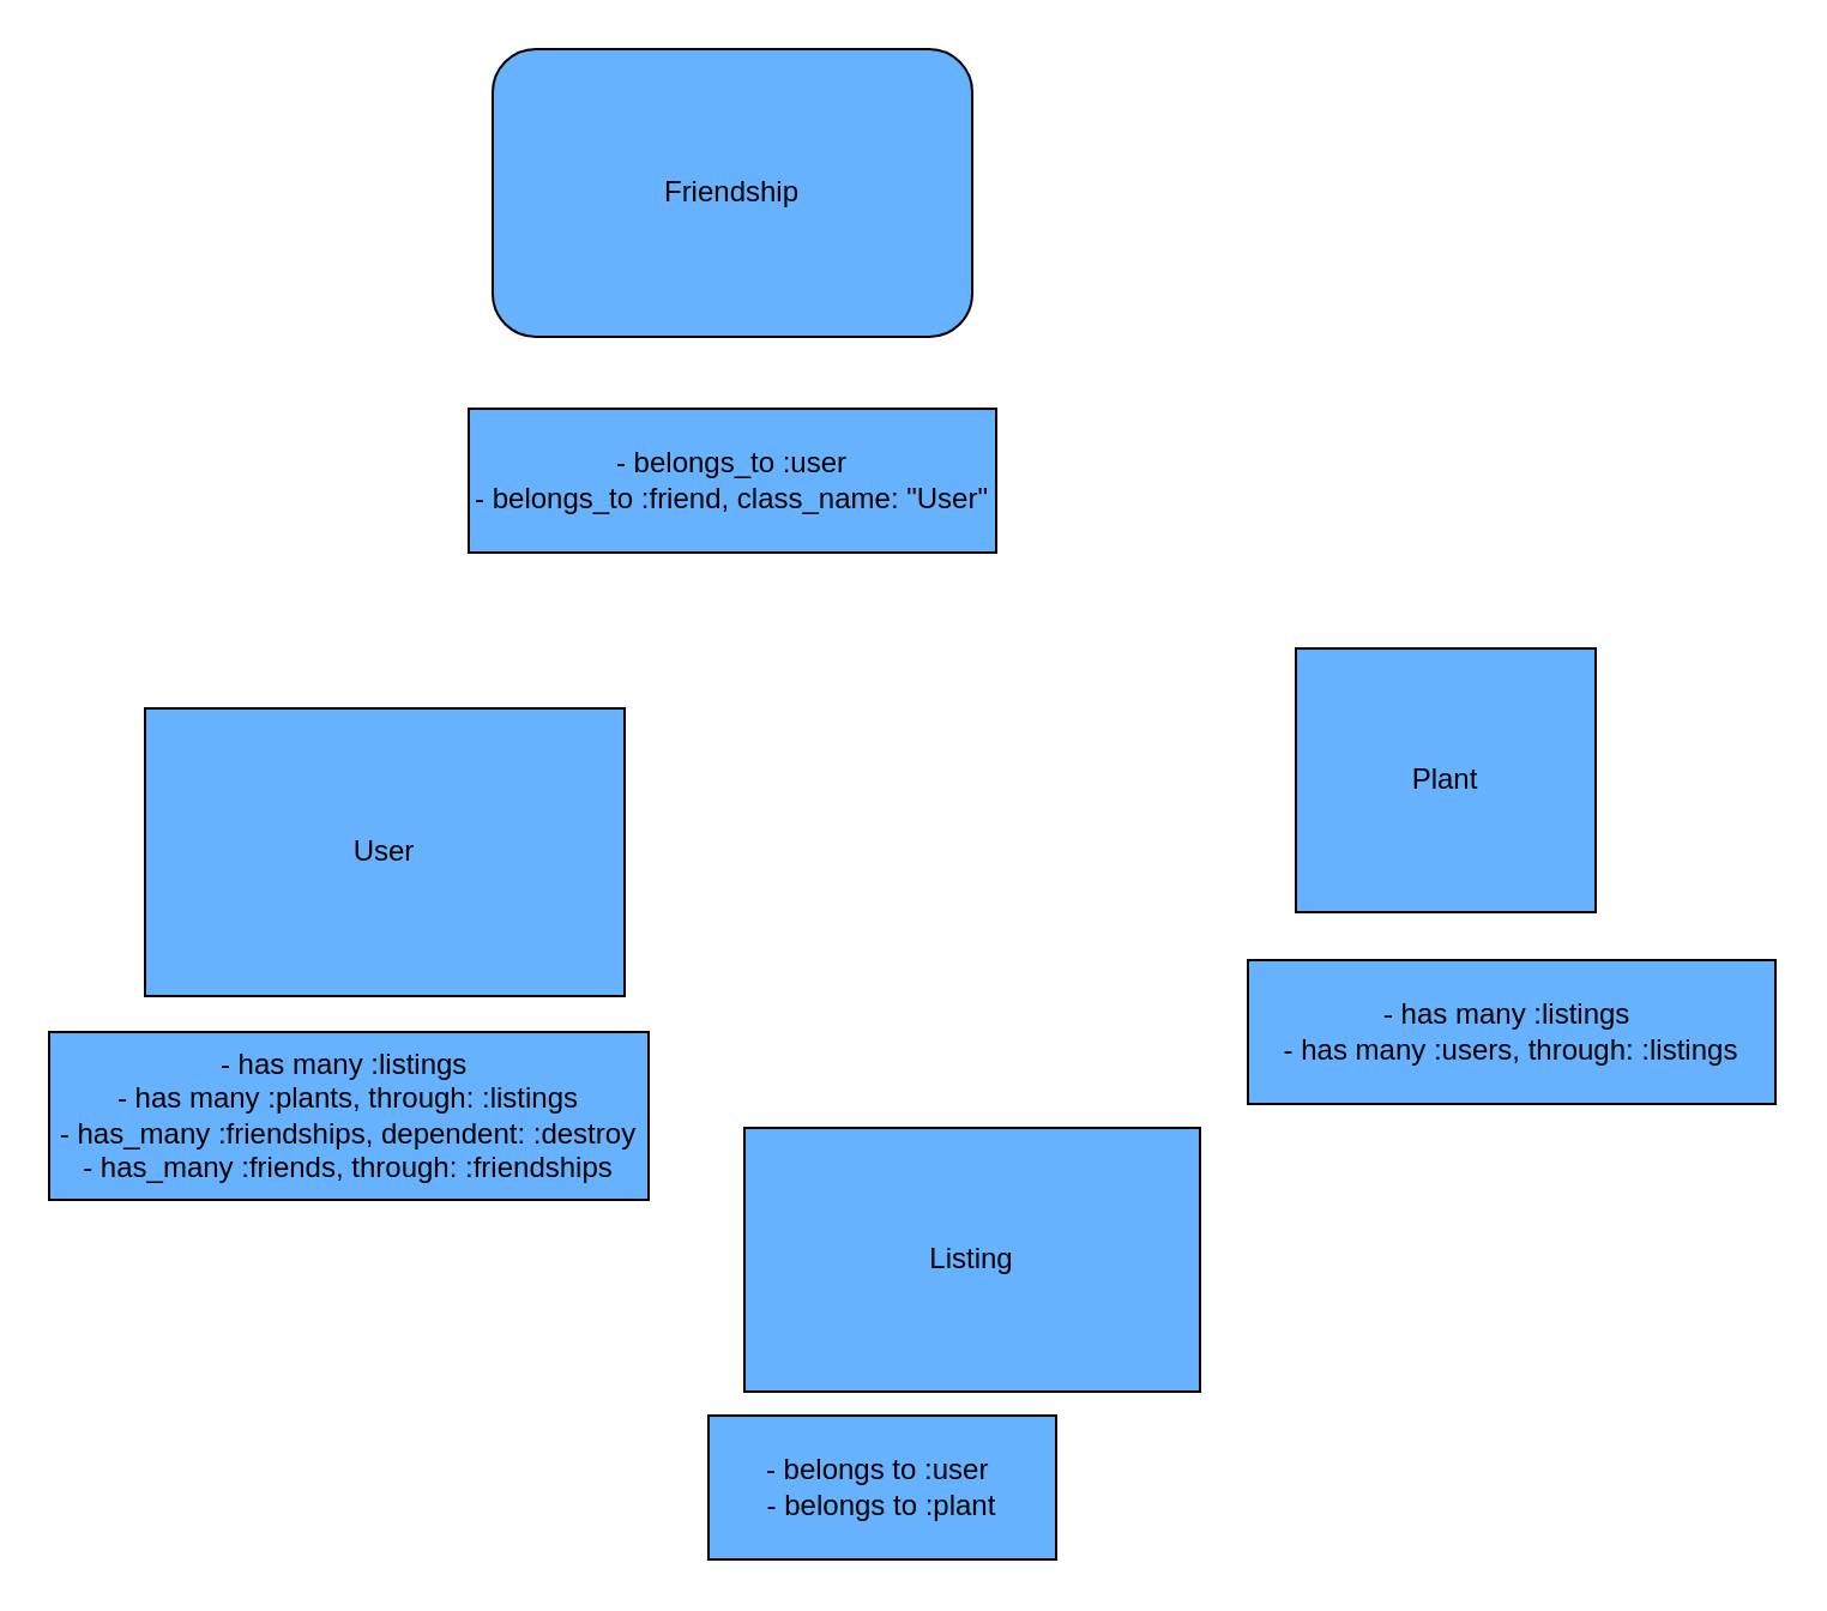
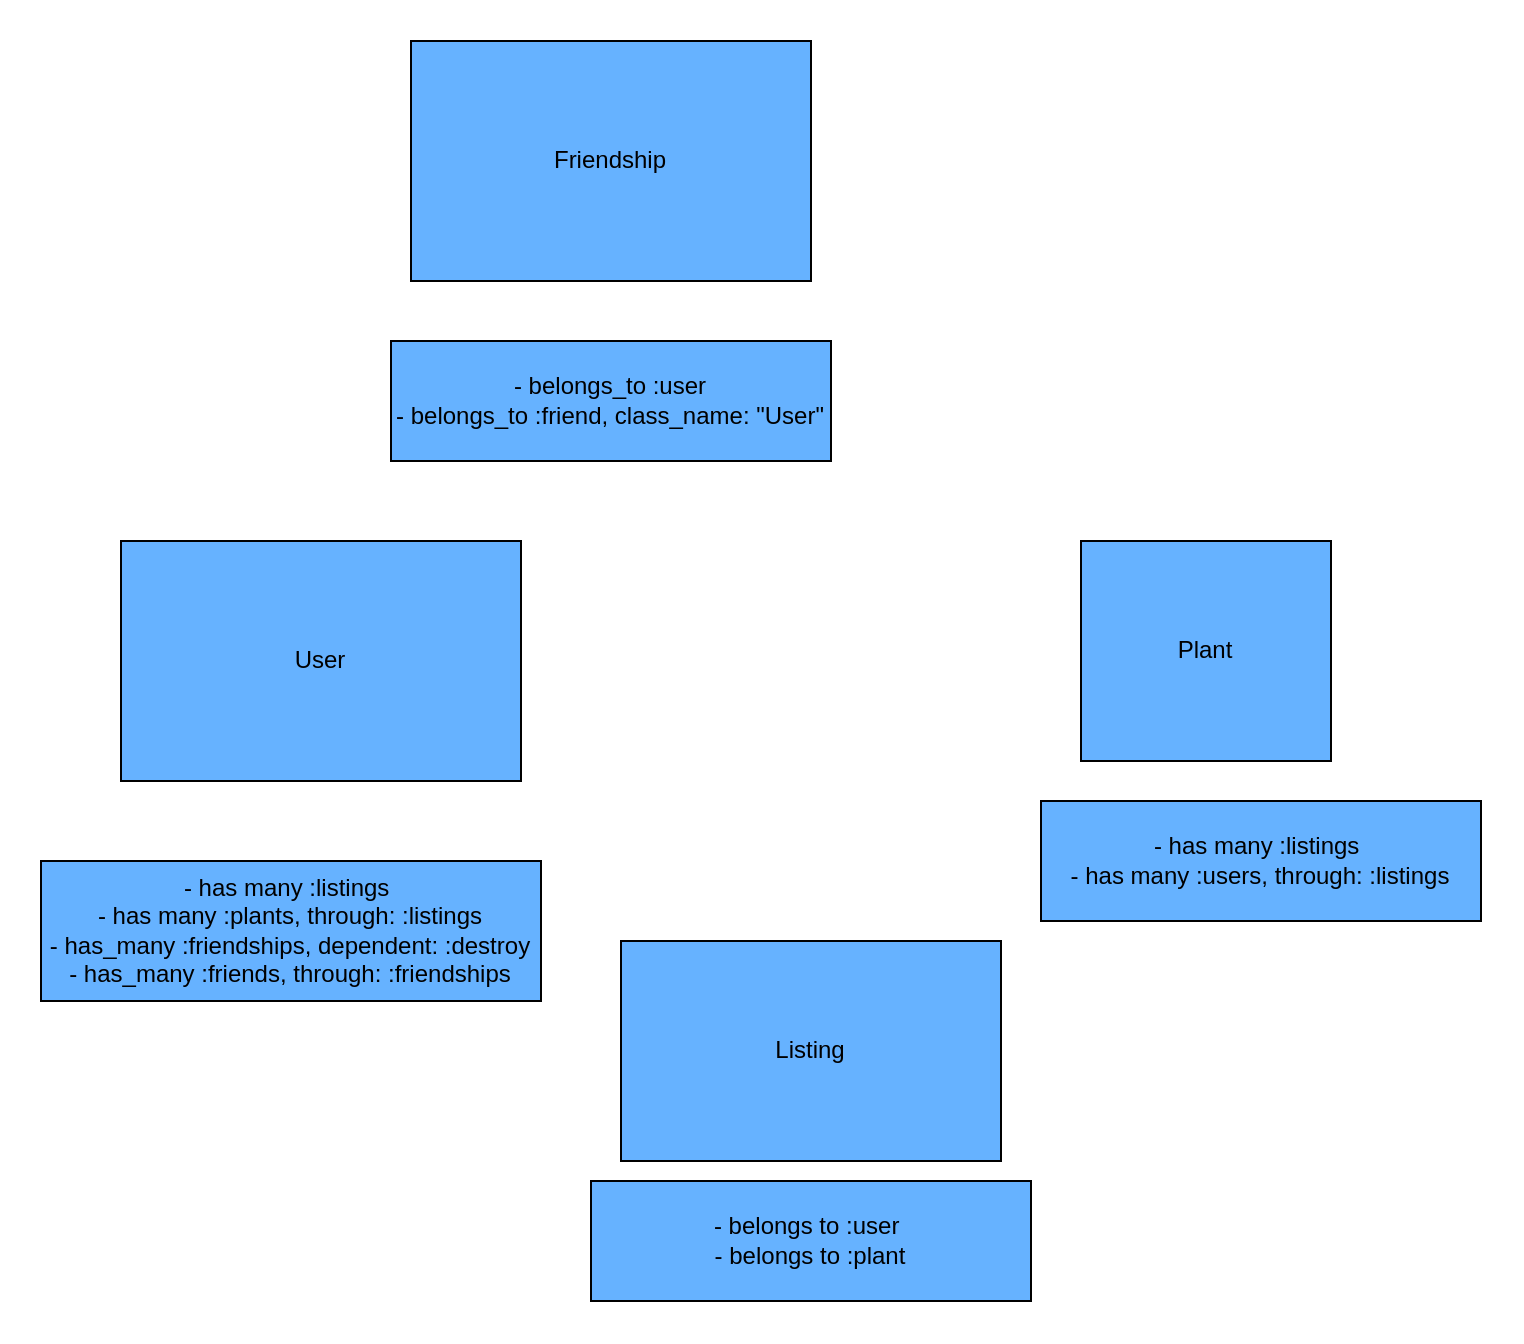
  <mxCell id="0" />
  <mxCell id="1" parent="0" />
- <mxCell id="2" value="User" style="whiteSpace=wrap;html=1;fillColor=#66B2FF;" parent="1" vertex="1"><mxGeometry x="60" y="295" width="200" height="120" as="geometry" /></mxCell>
+ <mxCell id="2" value="User" style="whiteSpace=wrap;html=1;fillColor=#66B2FF;" parent="1" vertex="1"><mxGeometry x="60" y="270" width="200" height="120" as="geometry" /></mxCell>
  <mxCell id="3" value="Plant" style="whiteSpace=wrap;html=1;fillColor=#66B2FF;" parent="1" vertex="1"><mxGeometry x="540" y="270" width="125" height="110" as="geometry" /></mxCell>
  <mxCell id="4" value="Listing" style="whiteSpace=wrap;html=1;fillColor=#66B2FF;" parent="1" vertex="1"><mxGeometry x="310" y="470" width="190" height="110" as="geometry" /></mxCell>
  <mxCell id="5" value="&lt;font color=&quot;#000000&quot;&gt;&lt;br&gt;- has many :listings&amp;nbsp;&lt;/font&gt;&lt;br&gt;&lt;font color=&quot;#000000&quot;&gt;- has many :plants, through: :listings&lt;br&gt;- has_many :friendships, dependent: :destroy&lt;br&gt;- has_many :friends, through: :friendships&lt;br&gt;&lt;br&gt;&lt;/font&gt;" style="whiteSpace=wrap;html=1;fillColor=#66B2FF;" parent="1" vertex="1"><mxGeometry x="20" y="430" width="250" height="70" as="geometry" /></mxCell>
- <mxCell id="6" value="&lt;font color=&quot;#000000&quot;&gt;- belongs to :user&amp;nbsp;&lt;br&gt;- belongs to :plant&lt;br&gt;&lt;/font&gt;" style="whiteSpace=wrap;html=1;fillColor=#66B2FF;" parent="1" vertex="1"><mxGeometry x="295" y="590" width="145" height="60" as="geometry" /></mxCell>
+ <mxCell id="6" value="&lt;font color=&quot;#000000&quot;&gt;- belongs to :user&amp;nbsp;&lt;br&gt;- belongs to :plant&lt;br&gt;&lt;/font&gt;" style="whiteSpace=wrap;html=1;fillColor=#66B2FF;" parent="1" vertex="1"><mxGeometry x="295" y="590" width="220" height="60" as="geometry" /></mxCell>
  <mxCell id="7" value="&lt;font color=&quot;#000000&quot;&gt;- has many :listings&amp;nbsp;&lt;/font&gt;&lt;br&gt;&lt;font color=&quot;#000000&quot;&gt;- has many :users, through: :listings&lt;/font&gt;" style="whiteSpace=wrap;html=1;fillColor=#66B2FF;" parent="1" vertex="1"><mxGeometry x="520" y="400" width="220" height="60" as="geometry" /></mxCell>
- <mxCell id="8" value="Friendship" style="whiteSpace=wrap;html=1;fillColor=#66B2FF;rounded=1;" parent="1" vertex="1"><mxGeometry x="205" y="20" width="200" height="120" as="geometry" /></mxCell>
+ <mxCell id="8" value="Friendship" style="whiteSpace=wrap;html=1;fillColor=#66B2FF;" parent="1" vertex="1"><mxGeometry x="205" y="20" width="200" height="120" as="geometry" /></mxCell>
  <mxCell id="9" value="&lt;font color=&quot;#000000&quot;&gt;- belongs_to :user&lt;br&gt;- belongs_to :friend, class_name: &quot;User&quot;&lt;br&gt;&lt;/font&gt;" style="whiteSpace=wrap;html=1;fillColor=#66B2FF;" parent="1" vertex="1"><mxGeometry x="195" y="170" width="220" height="60" as="geometry" /></mxCell>
